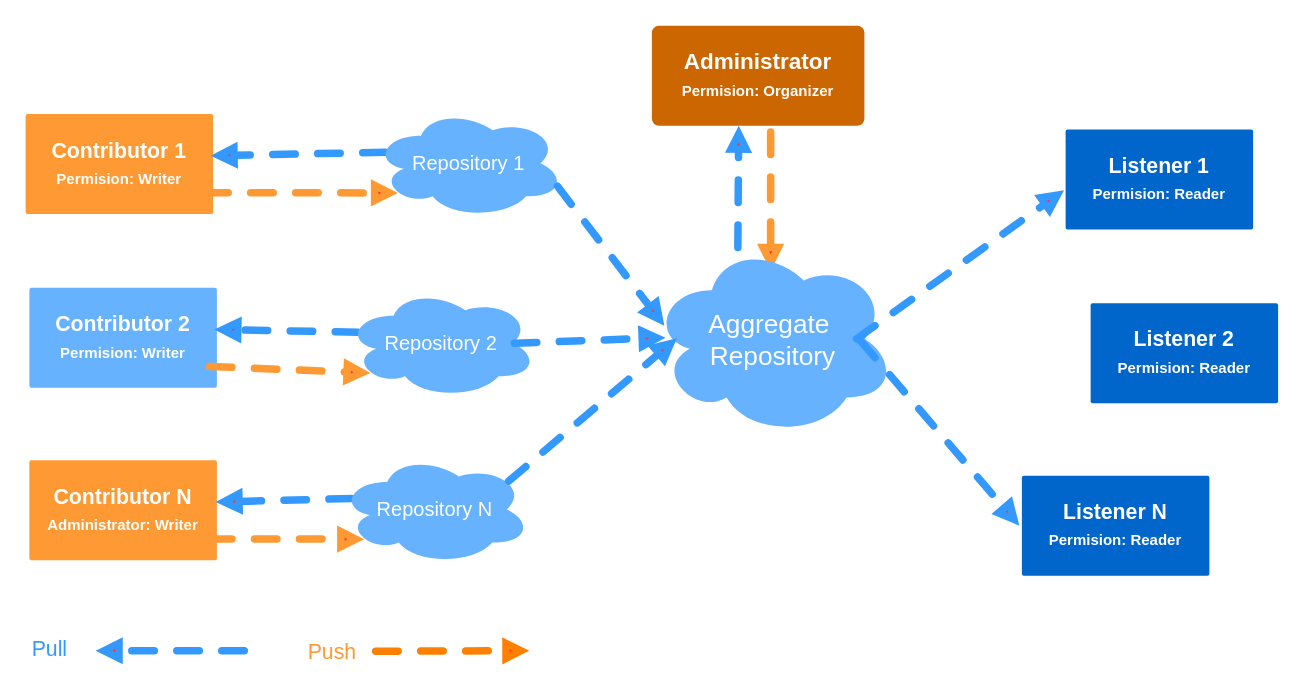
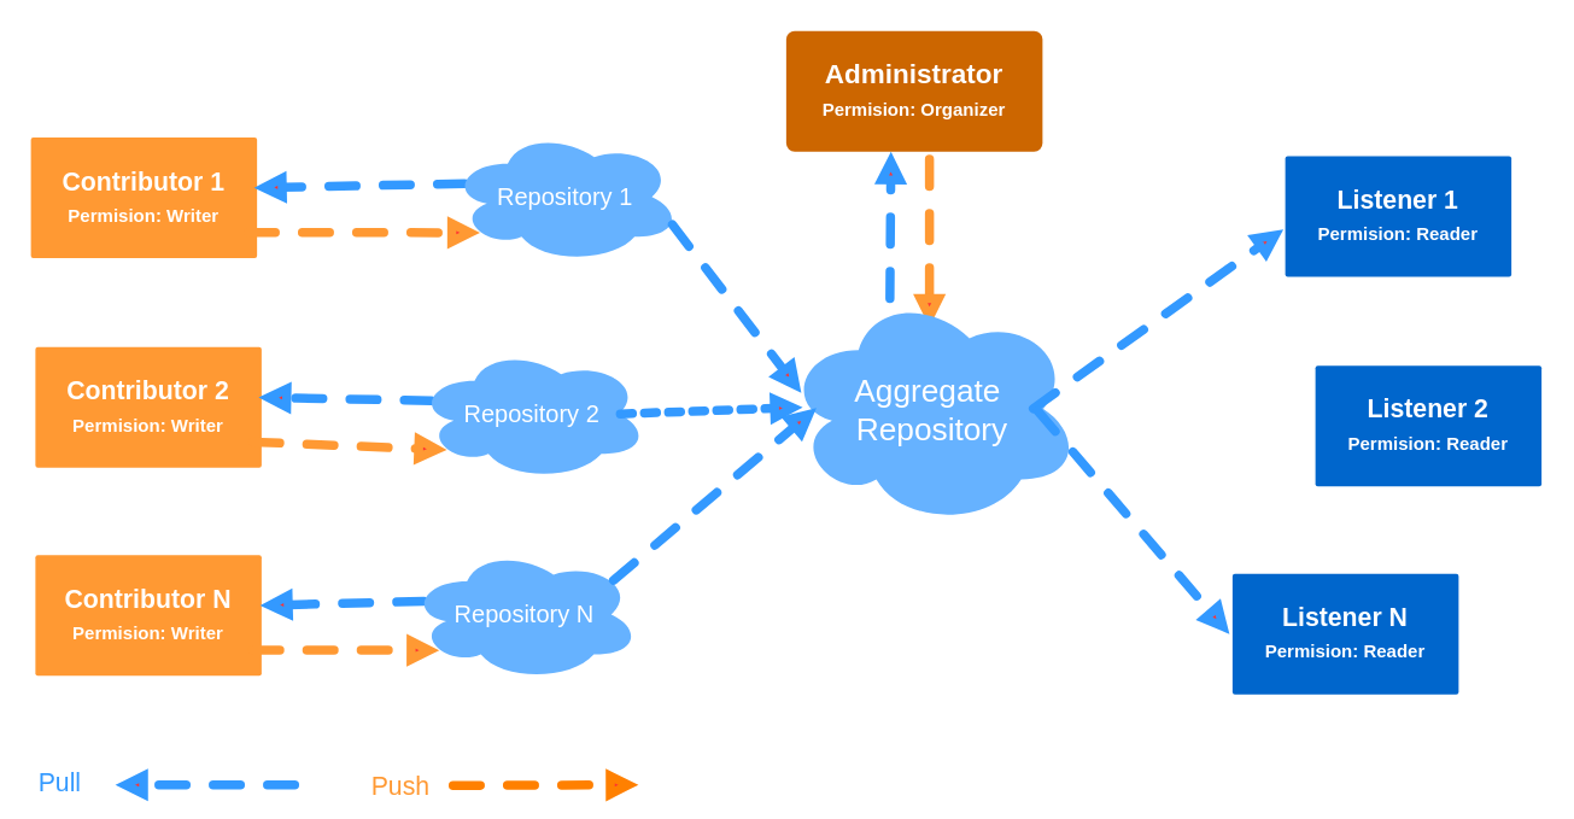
  <mxCell id="0" />
  <mxCell id="1" parent="0" />
  <mxCell id="2" value="Contributor 1&lt;div&gt;&lt;span style=&quot;font-size: 12px;&quot;&gt;Permision: Writer&lt;/span&gt;&lt;br&gt;&lt;/div&gt;" style="rounded=1;whiteSpace=wrap;html=1;shadow=0;labelBackgroundColor=none;strokeColor=none;strokeWidth=3;fillColor=#FF9933;fontFamily=Helvetica;fontSize=17;fontColor=#FFFFFF;align=center;spacing=5;fontStyle=1;arcSize=2;perimeterSpacing=2;" parent="1" vertex="1"><mxGeometry x="20" y="90.5" width="150" height="80" as="geometry" /></mxCell>
  <mxCell id="3" value="Administrator&lt;div&gt;&lt;font style=&quot;font-size: 12px;&quot;&gt;Permision: Organizer&lt;/font&gt;&lt;/div&gt;" style="rounded=1;whiteSpace=wrap;html=1;shadow=0;labelBackgroundColor=none;strokeColor=none;strokeWidth=3;fillColor=#CC6600;fontFamily=Helvetica;fontSize=18;fontColor=#FFFFFF;align=center;spacing=5;fontStyle=1;arcSize=7;perimeterSpacing=2;" parent="1" vertex="1"><mxGeometry x="521" y="20" width="170" height="80" as="geometry" /></mxCell>
  <mxCell id="4" value="" style="endArrow=block;html=1;rounded=0;dashed=1;strokeWidth=6;flowAnimation=1;startFillColor=#3333FF;endFillColor=#FF3333;endFill=1;shadow=0;fixDash=0;fillColor=#d80073;strokeColor=#FF9933;anchorPointDirection=0;entryX=0.625;entryY=0.2;entryDx=0;entryDy=0;entryPerimeter=0;linecap=round;movable=1;resizable=1;rotatable=1;deletable=1;editable=1;locked=0;connectable=1;" parent="1" edge="1"><mxGeometry width="50" height="50" relative="1" as="geometry"><mxPoint x="616" y="104" as="sourcePoint" /><mxPoint x="616" y="216.2" as="targetPoint" /><Array as="points" /></mxGeometry></mxCell>
  <mxCell id="5" value="" style="endArrow=block;html=1;rounded=0;dashed=1;strokeWidth=6;flowAnimation=1;startFillColor=#3333FF;endFillColor=#FF3333;endFill=1;shadow=0;fixDash=0;fillColor=#d80073;strokeColor=#3399FF;anchorPointDirection=0;linecap=round;entryX=0.385;entryY=0.94;entryDx=0;entryDy=0;entryPerimeter=0;exitX=0.25;exitY=0.25;exitDx=0;exitDy=0;exitPerimeter=0;" parent="1" edge="1"><mxGeometry width="50" height="50" relative="1" as="geometry"><mxPoint x="589.5" y="234.54" as="sourcePoint" /><mxPoint x="590.49" y="100" as="targetPoint" /><Array as="points" /></mxGeometry></mxCell>
  <mxCell id="6" value="&lt;font style=&quot;font-size: 17px;&quot;&gt;Push&lt;/font&gt;" style="edgeLabel;html=1;align=center;verticalAlign=middle;resizable=0;points=[];labelBackgroundColor=none;fontColor=#FF9933;fontSize=17;" parent="5" vertex="1" connectable="0"><mxGeometry x="-0.22" y="3" relative="1" as="geometry"><mxPoint x="-322" y="339" as="offset" /></mxGeometry></mxCell>
  <mxCell id="7" value="" style="endArrow=block;html=1;rounded=0;exitX=0.07;exitY=0.4;exitDx=0;exitDy=0;dashed=1;strokeWidth=6;flowAnimation=1;startFillColor=#3333FF;endFillColor=#FF3333;endFill=1;shadow=0;fixDash=0;fillColor=#d80073;strokeColor=#3399FF;anchorPointDirection=0;exitPerimeter=0;linecap=round;" parent="1" source="11" edge="1"><mxGeometry width="50" height="50" relative="1" as="geometry"><mxPoint x="484.528" y="241.828" as="sourcePoint" /><mxPoint x="168" y="124" as="targetPoint" /><Array as="points" /></mxGeometry></mxCell>
  <mxCell id="8" value="" style="endArrow=block;html=1;rounded=0;dashed=1;strokeWidth=6;flowAnimation=1;startFillColor=#3333FF;endFillColor=#FF3333;endFill=1;shadow=0;fixDash=0;fillColor=#d80073;strokeColor=#FF9933;anchorPointDirection=0;linecap=round;entryX=0.13;entryY=0.77;entryDx=0;entryDy=0;entryPerimeter=0;" parent="1" target="11" edge="1"><mxGeometry width="50" height="50" relative="1" as="geometry"><mxPoint x="163" y="153.5" as="sourcePoint" /><mxPoint x="283" y="153.5" as="targetPoint" /><Array as="points" /></mxGeometry></mxCell>
  <mxCell id="9" value="" style="endArrow=block;html=1;rounded=0;dashed=1;strokeWidth=6;flowAnimation=1;startFillColor=#3333FF;endFillColor=#FF3333;endFill=1;shadow=0;fixDash=0;fillColor=#d80073;strokeColor=#3399FF;anchorPointDirection=0;linecap=round;" parent="1" edge="1"><mxGeometry width="50" height="50" relative="1" as="geometry"><mxPoint x="196" y="520" as="sourcePoint" /><mxPoint x="76" y="520" as="targetPoint" /><Array as="points" /></mxGeometry></mxCell>
  <mxCell id="10" value="&lt;font style=&quot;font-size: 17px;&quot;&gt;Pull&lt;/font&gt;" style="edgeLabel;html=1;align=center;verticalAlign=middle;resizable=0;points=[];fontColor=#3399FF;labelBackgroundColor=none;fontSize=17;" parent="1" vertex="1" connectable="0"><mxGeometry x="38.998" y="519.997" as="geometry" /></mxCell>
  <mxCell id="11" value="Repository 1" style="ellipse;shape=cloud;whiteSpace=wrap;html=1;fillColor=#66B2FF;fontSize=16;strokeColor=none;fontColor=#FFFFFF;" parent="1" vertex="1"><mxGeometry x="298" y="86" width="153" height="88" as="geometry" /></mxCell>
  <mxCell id="12" value="" style="endArrow=block;html=1;rounded=0;dashed=1;strokeWidth=6;flowAnimation=1;startFillColor=#3333FF;endFillColor=#FF3333;endFill=1;shadow=0;fixDash=0;fillColor=#d80073;strokeColor=#FF8000;anchorPointDirection=0;linecap=round;" parent="1" edge="1"><mxGeometry width="50" height="50" relative="1" as="geometry"><mxPoint x="299" y="520.36" as="sourcePoint" /><mxPoint x="423" y="520" as="targetPoint" /><Array as="points" /></mxGeometry></mxCell>
- <mxCell id="13" value="Contributor 2&lt;div&gt;&lt;span style=&quot;font-size: 12px;&quot;&gt;Permision: Writer&lt;/span&gt;&lt;br&gt;&lt;/div&gt;" style="rounded=1;whiteSpace=wrap;html=1;shadow=0;labelBackgroundColor=none;strokeColor=none;strokeWidth=3;fillColor=#66b2ff;fontFamily=Helvetica;fontSize=17;fontColor=#FFFFFF;align=center;spacing=5;fontStyle=1;arcSize=2;perimeterSpacing=2;" parent="1" vertex="1"><mxGeometry x="23" y="229.5" width="150" height="80" as="geometry" /></mxCell>
+ <mxCell id="13" value="Contributor 2&lt;div&gt;&lt;span style=&quot;font-size: 12px;&quot;&gt;Permision: Writer&lt;/span&gt;&lt;br&gt;&lt;/div&gt;" style="rounded=1;whiteSpace=wrap;html=1;shadow=0;labelBackgroundColor=none;strokeColor=none;strokeWidth=3;fillColor=#FF9933;fontFamily=Helvetica;fontSize=17;fontColor=#FFFFFF;align=center;spacing=5;fontStyle=1;arcSize=2;perimeterSpacing=2;" parent="1" vertex="1"><mxGeometry x="23" y="229.5" width="150" height="80" as="geometry" /></mxCell>
  <mxCell id="14" value="" style="endArrow=block;html=1;rounded=0;exitX=0.07;exitY=0.4;exitDx=0;exitDy=0;dashed=1;strokeWidth=6;flowAnimation=1;startFillColor=#3333FF;endFillColor=#FF3333;endFill=1;shadow=0;fixDash=0;fillColor=#d80073;strokeColor=#3399FF;anchorPointDirection=0;exitPerimeter=0;linecap=round;" parent="1" source="16" edge="1"><mxGeometry width="50" height="50" relative="1" as="geometry"><mxPoint x="487.528" y="380.828" as="sourcePoint" /><mxPoint x="171" y="263" as="targetPoint" /><Array as="points" /></mxGeometry></mxCell>
  <mxCell id="15" value="" style="endArrow=block;html=1;rounded=0;dashed=1;strokeWidth=6;flowAnimation=1;startFillColor=#3333FF;endFillColor=#FF3333;endFill=1;shadow=0;fixDash=0;fillColor=#d80073;strokeColor=#FF9933;anchorPointDirection=0;linecap=round;entryX=0.13;entryY=0.77;entryDx=0;entryDy=0;entryPerimeter=0;" parent="1" target="16" edge="1"><mxGeometry width="50" height="50" relative="1" as="geometry"><mxPoint x="166" y="292.5" as="sourcePoint" /><mxPoint x="286" y="292.5" as="targetPoint" /><Array as="points" /></mxGeometry></mxCell>
  <mxCell id="16" value="Repository 2" style="ellipse;shape=cloud;whiteSpace=wrap;html=1;fillColor=#66B2FF;fontSize=16;strokeColor=none;fontColor=#FFFFFF;" parent="1" vertex="1"><mxGeometry x="276" y="230" width="153" height="88" as="geometry" /></mxCell>
- <mxCell id="17" value="Contributor N&lt;div&gt;&lt;span style=&quot;font-size: 12px;&quot;&gt;Administrator: Writer&lt;/span&gt;&lt;br&gt;&lt;/div&gt;" style="rounded=1;whiteSpace=wrap;html=1;shadow=0;labelBackgroundColor=none;strokeColor=none;strokeWidth=3;fillColor=#FF9933;fontFamily=Helvetica;fontSize=17;fontColor=#FFFFFF;align=center;spacing=5;fontStyle=1;arcSize=2;perimeterSpacing=2;" parent="1" vertex="1"><mxGeometry x="23" y="367.5" width="150" height="80" as="geometry" /></mxCell>
+ <mxCell id="17" value="Contributor N&lt;div&gt;&lt;span style=&quot;font-size: 12px;&quot;&gt;Permision: Writer&lt;/span&gt;&lt;br&gt;&lt;/div&gt;" style="rounded=1;whiteSpace=wrap;html=1;shadow=0;labelBackgroundColor=none;strokeColor=none;strokeWidth=3;fillColor=#FF9933;fontFamily=Helvetica;fontSize=17;fontColor=#FFFFFF;align=center;spacing=5;fontStyle=1;arcSize=2;perimeterSpacing=2;" parent="1" vertex="1"><mxGeometry x="23" y="367.5" width="150" height="80" as="geometry" /></mxCell>
  <mxCell id="18" value="" style="endArrow=block;html=1;rounded=0;exitX=0.07;exitY=0.4;exitDx=0;exitDy=0;dashed=1;strokeWidth=6;flowAnimation=1;startFillColor=#3333FF;endFillColor=#FF3333;endFill=1;shadow=0;fixDash=0;fillColor=#d80073;strokeColor=#3399FF;anchorPointDirection=0;exitPerimeter=0;linecap=round;" parent="1" source="20" edge="1"><mxGeometry width="50" height="50" relative="1" as="geometry"><mxPoint x="487.528" y="518.828" as="sourcePoint" /><mxPoint x="172" y="401" as="targetPoint" /><Array as="points" /></mxGeometry></mxCell>
  <mxCell id="19" value="" style="endArrow=block;html=1;rounded=0;dashed=1;strokeWidth=6;flowAnimation=1;startFillColor=#3333FF;endFillColor=#FF3333;endFill=1;shadow=0;fixDash=0;fillColor=#d80073;strokeColor=#FF9933;anchorPointDirection=0;linecap=round;entryX=0.13;entryY=0.77;entryDx=0;entryDy=0;entryPerimeter=0;" parent="1" target="20" edge="1"><mxGeometry width="50" height="50" relative="1" as="geometry"><mxPoint x="166" y="430.5" as="sourcePoint" /><mxPoint x="286" y="430.5" as="targetPoint" /><Array as="points" /></mxGeometry></mxCell>
  <mxCell id="20" value="Repository N" style="ellipse;shape=cloud;whiteSpace=wrap;html=1;fillColor=#66B2FF;fontSize=16;strokeColor=none;fontColor=#FFFFFF;" parent="1" vertex="1"><mxGeometry x="271" y="363" width="153" height="88" as="geometry" /></mxCell>
  <mxCell id="21" value="Aggregate&amp;nbsp;&lt;div style=&quot;font-size: 21px;&quot;&gt;Repository&lt;/div&gt;" style="ellipse;shape=cloud;whiteSpace=wrap;html=1;strokeColor=none;fontSize=21;fontStyle=0;fillColor=#66B2FF;fontColor=#FFFFFF;" parent="1" vertex="1"><mxGeometry x="520" y="192.5" width="196" height="156" as="geometry" /></mxCell>
  <mxCell id="22" value="Listener 1&lt;div&gt;&lt;span style=&quot;font-size: 12px;&quot;&gt;Permision: Reader&lt;/span&gt;&lt;br&gt;&lt;/div&gt;" style="rounded=1;whiteSpace=wrap;html=1;shadow=0;labelBackgroundColor=none;strokeColor=none;strokeWidth=3;fillColor=#0066CC;fontFamily=Helvetica;fontSize=17;fontColor=#FFFFFF;align=center;spacing=5;fontStyle=1;arcSize=2;perimeterSpacing=2;" parent="1" vertex="1"><mxGeometry x="852" y="103" width="150" height="80" as="geometry" /></mxCell>
  <mxCell id="23" value="" style="endArrow=block;html=1;rounded=0;dashed=1;strokeWidth=6;flowAnimation=1;startFillColor=#3333FF;endFillColor=#FF3333;endFill=1;shadow=0;fixDash=0;fillColor=#d80073;strokeColor=#3399FF;anchorPointDirection=0;linecap=round;entryX=0.005;entryY=0.602;entryDx=0;entryDy=0;entryPerimeter=0;" parent="1" target="22" edge="1"><mxGeometry width="50" height="50" relative="1" as="geometry"><mxPoint x="684" y="271" as="sourcePoint" /><mxPoint x="1249" y="123.3" as="targetPoint" /><Array as="points" /></mxGeometry></mxCell>
  <mxCell id="24" value="Listener 2&lt;div&gt;&lt;span style=&quot;font-size: 12px;&quot;&gt;Permision: Reader&lt;/span&gt;&lt;br&gt;&lt;/div&gt;" style="rounded=1;whiteSpace=wrap;html=1;shadow=0;labelBackgroundColor=none;strokeColor=none;strokeWidth=3;fillColor=#0066CC;fontFamily=Helvetica;fontSize=17;fontColor=#FFFFFF;align=center;spacing=5;fontStyle=1;arcSize=2;perimeterSpacing=2;" parent="1" vertex="1"><mxGeometry x="872" y="242" width="150" height="80" as="geometry" /></mxCell>
  <mxCell id="25" value="Listener N&lt;div&gt;&lt;span style=&quot;font-size: 12px;&quot;&gt;Permision: Reader&lt;/span&gt;&lt;br&gt;&lt;/div&gt;" style="rounded=1;whiteSpace=wrap;html=1;shadow=0;labelBackgroundColor=none;strokeColor=none;strokeWidth=3;fillColor=#0066CC;fontFamily=Helvetica;fontSize=17;fontColor=#FFFFFF;align=center;spacing=5;fontStyle=1;arcSize=2;perimeterSpacing=2;" parent="1" vertex="1"><mxGeometry x="817" y="380" width="150" height="80" as="geometry" /></mxCell>
  <mxCell id="26" value="" style="endArrow=block;html=1;rounded=0;dashed=1;strokeWidth=6;flowAnimation=1;startFillColor=#3333FF;endFillColor=#FF3333;endFill=1;shadow=0;fixDash=0;fillColor=#d80073;strokeColor=#3399FF;anchorPointDirection=0;linecap=round;entryX=0;entryY=0.5;entryDx=0;entryDy=0;" parent="1" target="25" edge="1"><mxGeometry width="50" height="50" relative="1" as="geometry"><mxPoint x="687" y="271" as="sourcePoint" /><mxPoint x="1252" y="400.3" as="targetPoint" /><Array as="points" /></mxGeometry></mxCell>
- <mxCell id="27" value="" style="endArrow=block;html=1;rounded=0;dashed=1;strokeWidth=6;flowAnimation=1;startFillColor=#3333FF;endFillColor=#FF3333;endFill=1;shadow=0;fixDash=0;fillColor=#d80073;strokeColor=#3399FF;anchorPointDirection=0;linecap=round;entryX=0.061;entryY=0.494;entryDx=0;entryDy=0;entryPerimeter=0;exitX=0.875;exitY=0.5;exitDx=0;exitDy=0;exitPerimeter=0;" parent="1" source="16" target="21" edge="1"><mxGeometry width="50" height="50" relative="1" as="geometry"><mxPoint x="523" y="199" as="sourcePoint" /><mxPoint x="403" y="199" as="targetPoint" /><Array as="points" /></mxGeometry></mxCell>
+ <mxCell id="27" value="" style="endArrow=block;html=1;rounded=0;dashed=0;strokeWidth=6;flowAnimation=1;startFillColor=#3333FF;endFillColor=#FF3333;endFill=1;shadow=0;fixDash=0;fillColor=#d80073;strokeColor=#3399FF;anchorPointDirection=0;linecap=round;entryX=0.061;entryY=0.494;entryDx=0;entryDy=0;entryPerimeter=0;exitX=0.875;exitY=0.5;exitDx=0;exitDy=0;exitPerimeter=0;" parent="1" source="16" target="21" edge="1"><mxGeometry width="50" height="50" relative="1" as="geometry"><mxPoint x="523" y="199" as="sourcePoint" /><mxPoint x="403" y="199" as="targetPoint" /><Array as="points" /></mxGeometry></mxCell>
  <mxCell id="28" value="" style="endArrow=block;html=1;rounded=0;dashed=1;strokeWidth=6;flowAnimation=1;startFillColor=#3333FF;endFillColor=#FF3333;endFill=1;shadow=0;fixDash=0;fillColor=#d80073;strokeColor=#3399FF;anchorPointDirection=0;linecap=round;exitX=0.96;exitY=0.7;exitDx=0;exitDy=0;exitPerimeter=0;" parent="1" source="11" edge="1"><mxGeometry width="50" height="50" relative="1" as="geometry"><mxPoint x="435" y="279" as="sourcePoint" /><mxPoint x="531" y="260" as="targetPoint" /><Array as="points" /></mxGeometry></mxCell>
  <mxCell id="29" value="" style="endArrow=block;html=1;rounded=0;dashed=1;strokeWidth=6;flowAnimation=1;startFillColor=#3333FF;endFillColor=#FF3333;endFill=1;shadow=0;fixDash=0;fillColor=#d80073;strokeColor=#3399FF;anchorPointDirection=0;linecap=round;exitX=0.88;exitY=0.25;exitDx=0;exitDy=0;exitPerimeter=0;" parent="1" source="20" edge="1"><mxGeometry width="50" height="50" relative="1" as="geometry"><mxPoint x="445" y="158" as="sourcePoint" /><mxPoint x="541" y="270" as="targetPoint" /><Array as="points" /></mxGeometry></mxCell>
